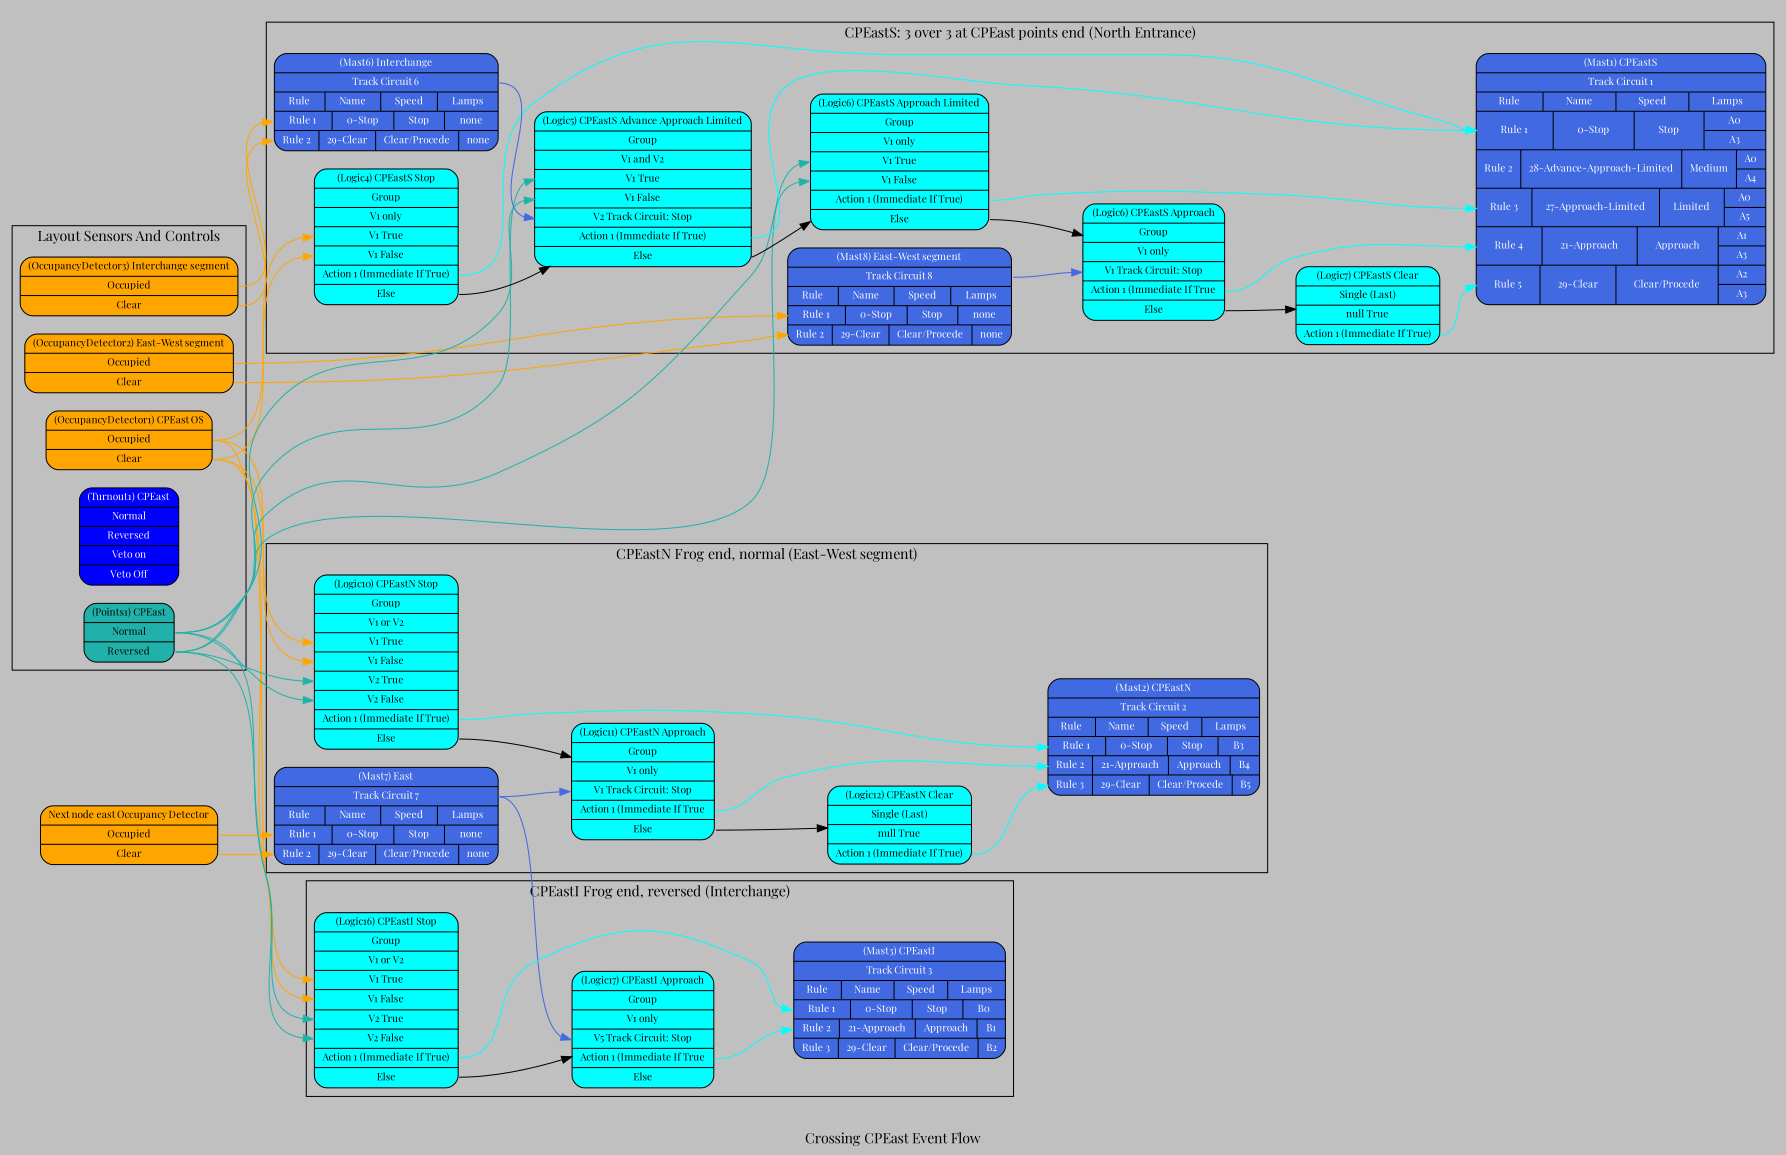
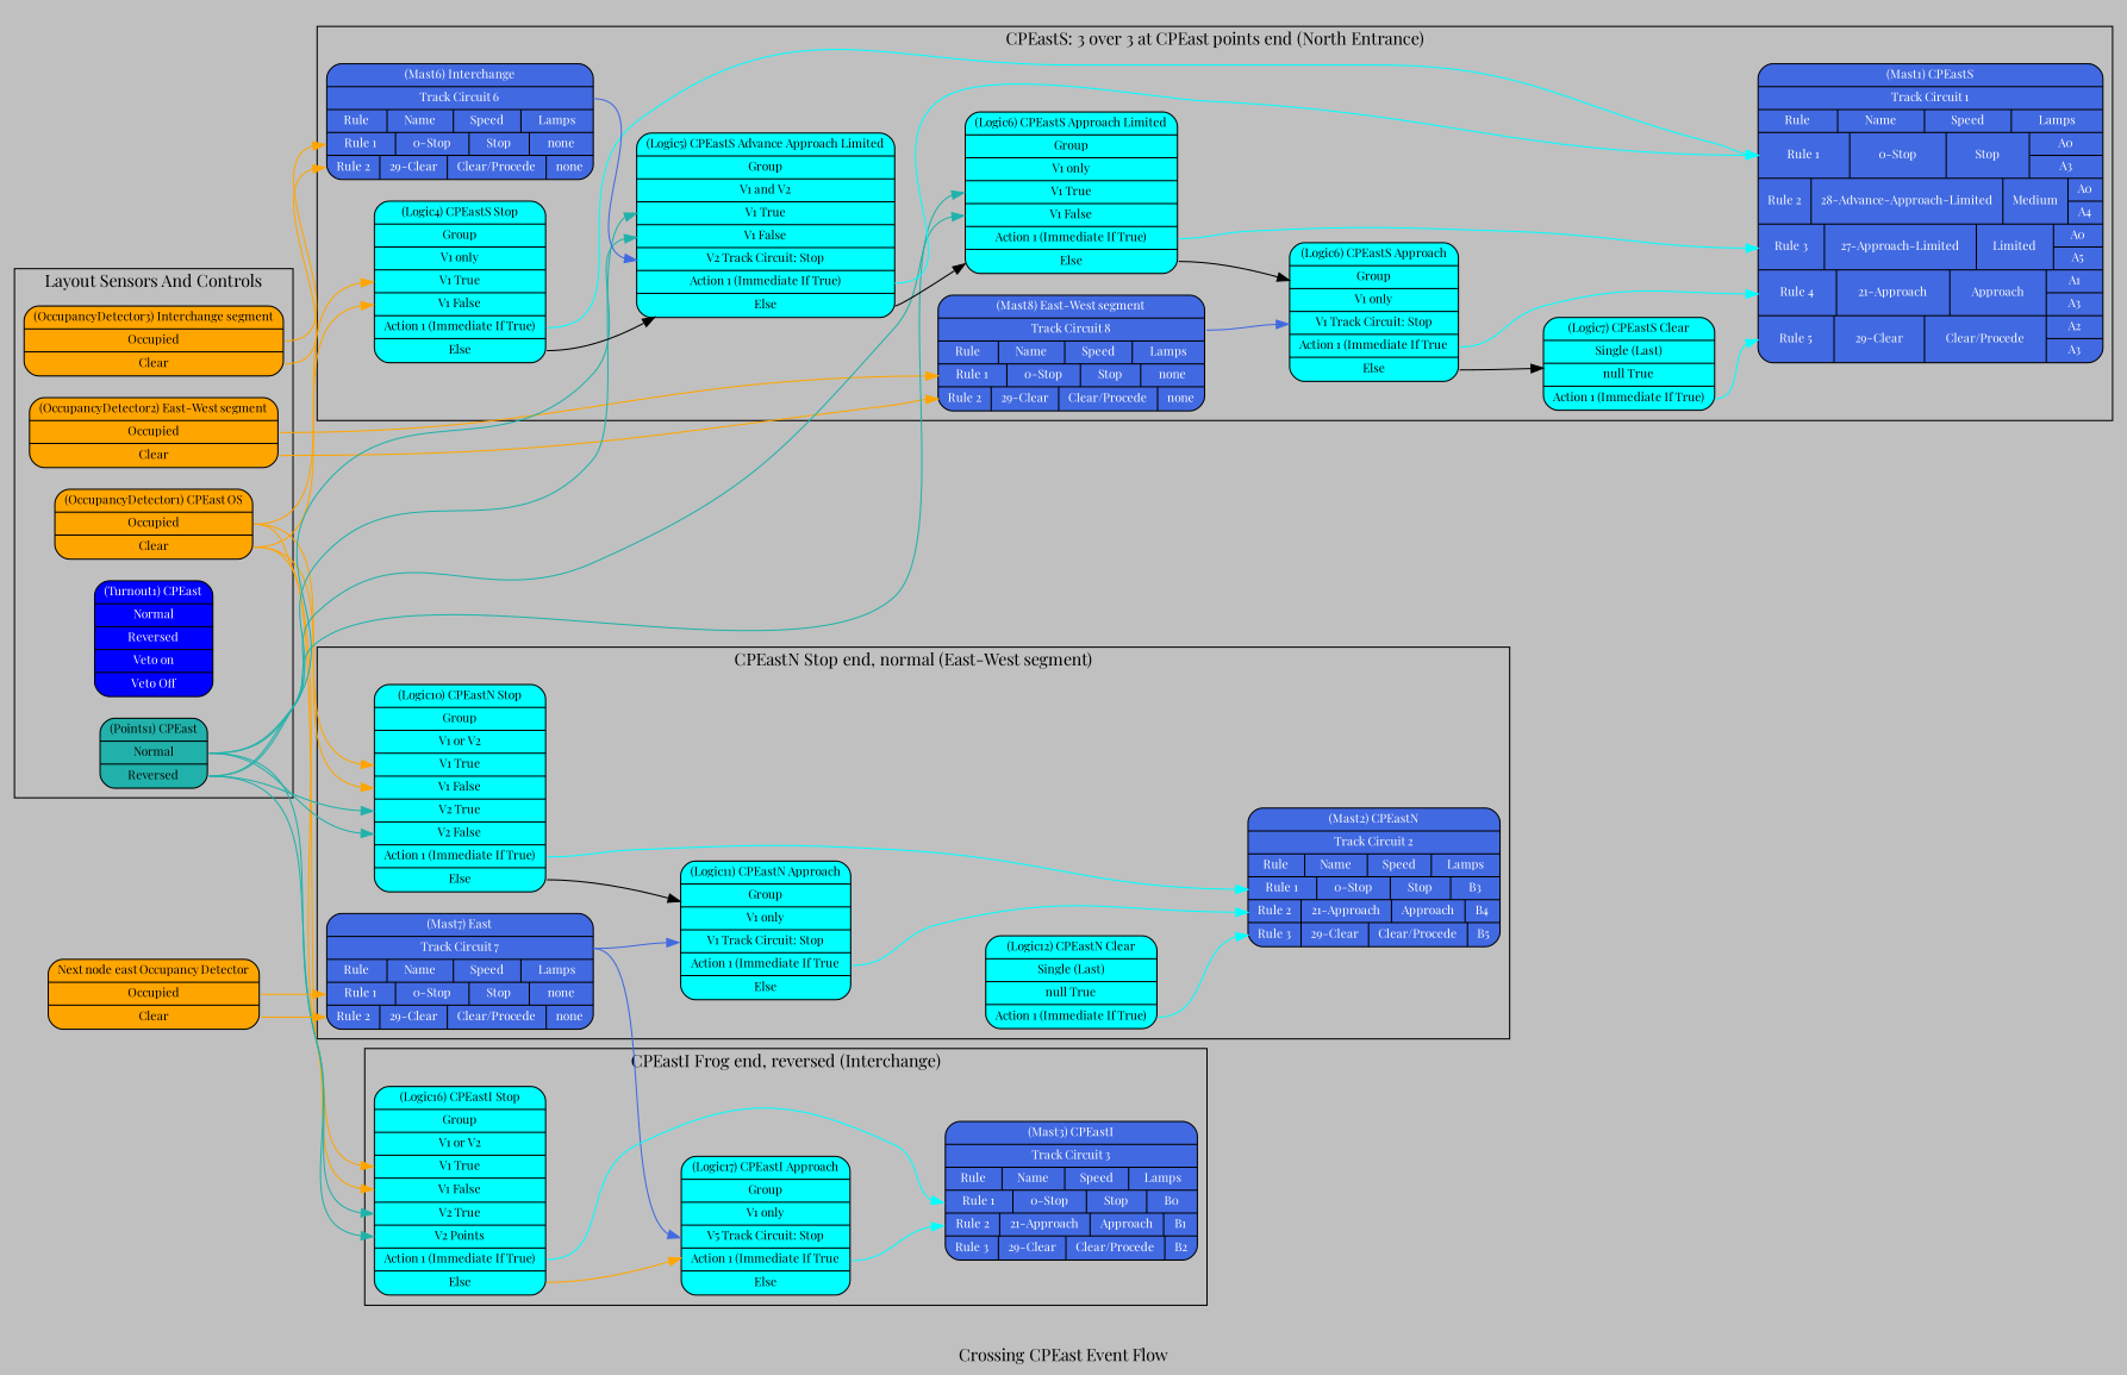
  digraph {
    bgcolor=gray
    fontname="Playfair Display"
    label="Crossing CPEast Event Flow"
    rankdir=LR
    node [fillcolor=cyan fontname="Playfair Display" fontsize=10 shape=Mrecord style=filled]
    edge [color=orange fontname="Playfair Display" tailport=A1]
    n1 [fillcolor=orange label="(OccupancyDetector1) CPEast OS|<occupied> Occupied|<clear> Clear"]
    n2 [fillcolor=orange label="(OccupancyDetector2) East-West segment|<occupied> Occupied|<clear> Clear"]
    n3 [fillcolor=orange label="(OccupancyDetector3) Interchange segment|<occupied> Occupied|<clear> Clear"]
    n4 [fillcolor=blue fontcolor=white label="(Turnout1) CPEast|<normal> Normal|<reversed> Reversed|<veto> Veto on|<enable> Veto Off"]
    n5 [fillcolor=LightSeaGreen label="(Points1) CPEast|<normal> Normal|<reversed> Reversed"]
    n6 [label="(Logic4) CPEastS Stop|Group|V1 only|<V1True> V1 True|<V1False> V1 False|<A1> Action 1 (Immediate If True)|<else> Else"]
    n7 [label="(Logic5) CPEastS Advance Approach Limited|Group|V1 and V2|<V1True> V1 True|<V1False> V1 False|<V2Circuit> V2 Track Circuit: Stop|<A1> Action 1 (Immediate If True)|<else> Else"]
    n8 [label="(Logic6) CPEastS Approach Limited|Group|V1 only|<V1True> V1 True|<V1False> V1 False|<A1> Action 1 (Immediate If True)|<else> Else"]
    n9 [fillcolor=RoyalBlue fontcolor=white label="(Mast1) CPEastS|<circuit>Track Circuit 1|{Rule|Name|Speed|Lamps}|{<R1>Rule 1|0-Stop|Stop|{A0|A3}}|{<R2>Rule 2|28-Advance-Approach-Limited|Medium|{A0|A4}}|{<R3>Rule 3|27-Approach-Limited|Limited|{A0|A5}}|{<R4>Rule 4|21-Approach|Approach|{A1|A3}}|{<R5>Rule 5|29-Clear|Clear/Procede|{A2|A3}}"]
    n10 [fillcolor=RoyalBlue fontcolor=white label="(Mast6) Interchange|<circuit>Track Circuit 6|{Rule|Name|Speed|Lamps}|{<R1>Rule 1|0-Stop|Stop|none}|{<R2>Rule 2|29-Clear|Clear/Procede|none}"]
    n11 [label="(Logic6) CPEastS Approach|Group|V1 only|<V1Circuit> V1 Track Circuit: Stop|<A1> Action 1 (Immediate If True|<else> Else"]
    n12 [label="(Logic7) CPEastS Clear|Single (Last)|null True|<A1> Action 1 (Immediate If True)"]
    n13 [fillcolor=RoyalBlue fontcolor=white label="(Mast8) East-West segment|<circuit>Track Circuit 8|{Rule|Name|Speed|Lamps}|{<R1>Rule 1|0-Stop|Stop|none}|{<R2>Rule 2|29-Clear|Clear/Procede|none}"]
    n14 [label="(Logic10) CPEastN Stop|Group|V1 or V2|<V1True> V1 True|<V1False> V1 False|<V2True> V2 True|<V2False> V2 False|<A1> Action 1 (Immediate If True)|<else> Else"]
    n15 [fillcolor=RoyalBlue fontcolor=white label="(Mast2) CPEastN|<circuit>Track Circuit 2|{Rule|Name|Speed|Lamps}|{<R1>Rule 1|0-Stop|Stop|B3}|{<R2>Rule 2|21-Approach|Approach|B4}|{<R3>Rule 3|29-Clear|Clear/Procede|B5}"]
    n16 [label="(Logic11) CPEastN Approach|Group|V1 only|<V1Circuit> V1 Track Circuit: Stop|<A1> Action 1 (Immediate If True|<else> Else"]
    n17 [label="(Logic12) CPEastN Clear|Single (Last)|null True|<A1> Action 1 (Immediate If True)"]
    n18 [fillcolor=RoyalBlue fontcolor=white label="(Mast7) East|<circuit>Track Circuit 7|{Rule|Name|Speed|Lamps}|{<R1>Rule 1|0-Stop|Stop|none}|{<R2>Rule 2|29-Clear|Clear/Procede|none}"]
-   n19 [label="(Logic16) CPEastI Stop|Group|V1 or V2|<V1True> V1 True|<V1False> V1 False|<V2True> V2 True|<V2False> V2 False|<A1> Action 1 (Immediate If True)|<else> Else"]
+   n19 [label="(Logic16) CPEastI Stop|Group|V1 or V2|<V1True> V1 True|<V1False> V1 False|<V2True> V2 True|<V2False> V2 Points|<A1> Action 1 (Immediate If True)|<else> Else"]
    n20 [label="(Logic17) CPEastI Approach|Group|V1 only|<V1Circuit> V5 Track Circuit: Stop|<A1> Action 1 (Immediate If True|<else> Else"]
    n21 [fillcolor=RoyalBlue fontcolor=white label="(Mast3) CPEastI|<circuit>Track Circuit 3|{Rule|Name|Speed|Lamps}|{<R1>Rule 1|0-Stop|Stop|B0}|{<R2>Rule 2|21-Approach|Approach|B1}|{<R3>Rule 3|29-Clear|Clear/Procede|B2}"]
    n22 [fillcolor=orange label="Next node east Occupancy Detector|<occupied> Occupied|<clear> Clear"]
    subgraph cluster_1 {
      label="Layout Sensors And Controls"
      n1
      n2
      n3
      n4
      n5
    }
    subgraph cluster_2 {
      label="CPEastS: 3 over 3 at CPEast points end (North Entrance)"
      n6
      n7
      n8
      n9
      n10
      n11
      n12
      n13
    }
    subgraph cluster_3 {
-     label="CPEastN Frog end, normal (East-West segment)"
+     label="CPEastN Stop end, normal (East-West segment)"
      n14
      n15
      n16
      n17
      n18
    }
    subgraph cluster_4 {
      label="CPEastI Frog end, reversed (Interchange)"
      n19
      n20
      n21
    }
    n1 -> n6 [headport=V1True tailport=occupied]
    n1 -> n6 [headport=V1False tailport=clear]
    n1 -> n14 [headport=V1True tailport=occupied]
    n1 -> n14 [headport=V1False tailport=clear]
    n1 -> n19 [headport=V1True tailport=occupied]
    n1 -> n19 [headport=V1False tailport=clear]
    n2 -> n13 [headport=R1 tailport=occupied]
    n2 -> n13 [headport=R2 tailport=clear]
    n3 -> n10 [headport=R1 tailport=occupied]
    n3 -> n10 [headport=R2 tailport=clear]
    n5 -> n7 [color=LightSeaGreen headport=V1True tailport=reversed]
    n5 -> n7 [color=LightSeaGreen headport=V1False tailport=normal]
    n5 -> n8 [color=LightSeaGreen headport=V1True tailport=reversed]
    n5 -> n8 [color=LightSeaGreen headport=V1False tailport=normal]
    n5 -> n14 [color=LightSeaGreen headport=V2False tailport=normal]
    n5 -> n14 [color=LightSeaGreen headport=V2True tailport=reversed]
    n5 -> n19 [color=LightSeaGreen headport=V2False tailport=reversed]
    n5 -> n19 [color=LightSeaGreen headport=V2True tailport=normal]
    n6 -> n7 [tailport=else color=""]
    n6 -> n9 [color=cyan headport=R1]
    n7 -> n8 [tailport=else color=""]
    n7 -> n9 [color=cyan headport=R1]
    n8 -> n9 [color=cyan headport=R3]
    n8 -> n11 [tailport=else color=""]
    n10 -> n7 [color=RoyalBlue headport=V2Circuit tailport=circuit]
    n11 -> n9 [color=cyan headport=R4]
    n11 -> n12 [tailport=else color=""]
    n12 -> n9 [color=cyan headport=R5]
    n13 -> n11 [color=RoyalBlue headport=V1Circuit tailport=circuit]
    n14 -> n15 [color=cyan headport=R1]
    n14 -> n16 [tailport=else color=""]
    n16 -> n15 [color=cyan headport=R2]
-   n16 -> n17 [tailport=else color=""]
    n17 -> n15 [color=cyan headport=R3]
    n18 -> n16 [color=RoyalBlue headport=V1Circuit tailport=circuit]
    n18 -> n20 [color=RoyalBlue headport=V1Circuit tailport=circuit]
-   n19 -> n20 [tailport=else color=""]
+   n19 -> n20 [tailport=else]
    n19 -> n21 [color=cyan headport=R1]
    n20 -> n21 [color=cyan headport=R2]
    n22 -> n18 [headport=R1 tailport=occupied]
    n22 -> n18 [headport=R2 tailport=clear]
  }
